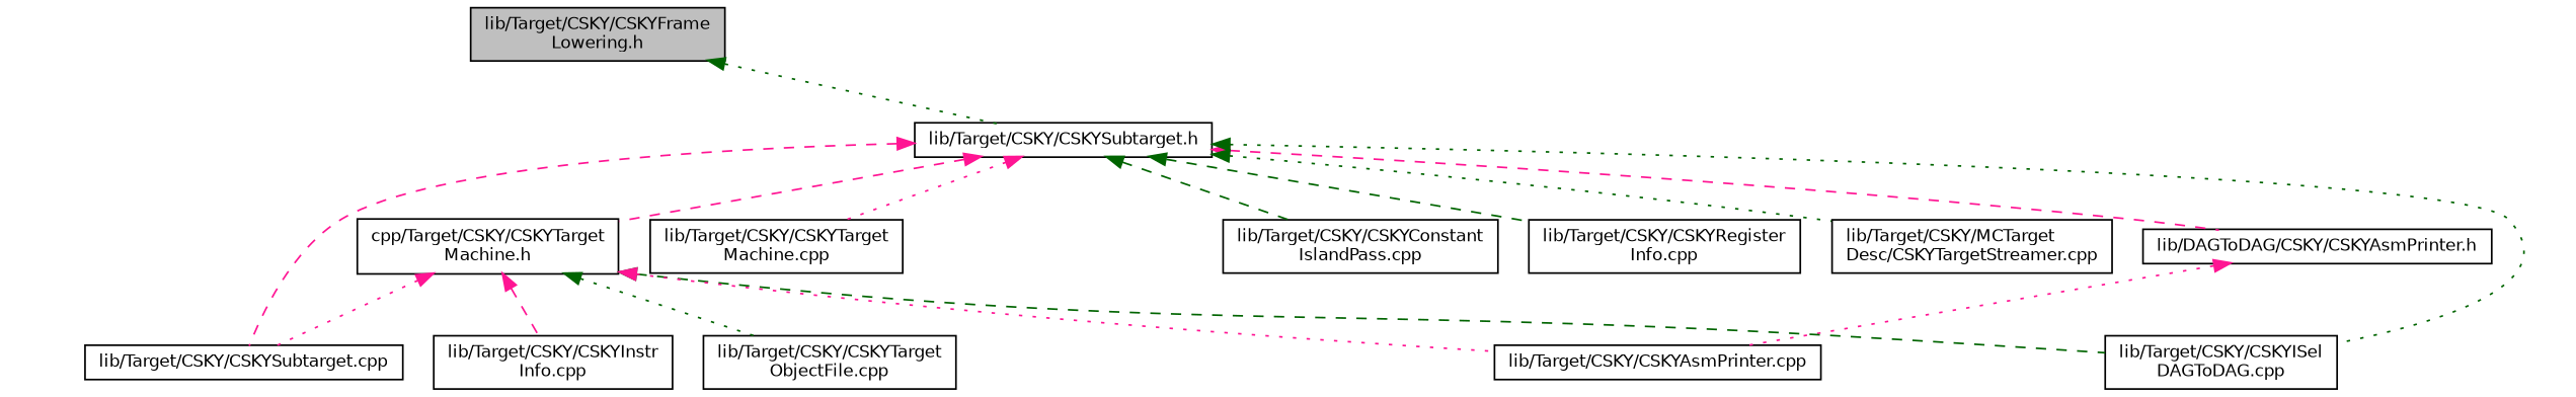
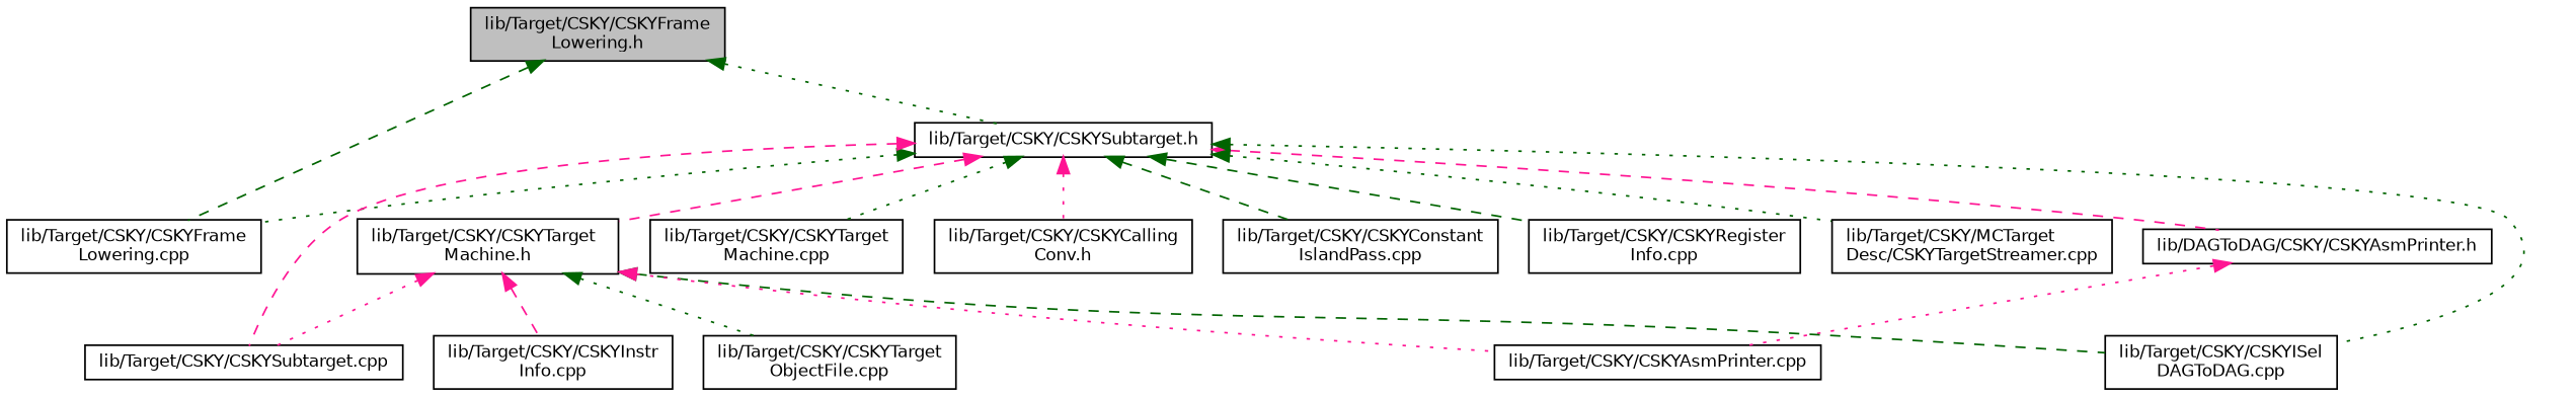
  digraph {
    node [color=black fontname=Helvetica fontsize=10 shape=record]
    edge [color=darkgreen dir=back fontname=Helvetica fontsize=10 labelfontname=Helvetica labelfontsize=10 style=dotted]
    n1 [fillcolor=grey75 fontcolor=black height=0.2 label="lib/Target/CSKY/CSKYFrame\lLowering.h" style=filled width=0.4]
    n2 [height=0.2 label="lib/Target/CSKY/CSKYSubtarget.h" width=0.4]
+   n3 [height=0.2 label="lib/Target/CSKY/CSKYFrame\lLowering.cpp" width=0.4]
    n4 [height=0.2 label="lib/DAGToDAG/CSKY/CSKYAsmPrinter.h" width=0.4]
-   n5 [height=0.2 label="cpp/Target/CSKY/CSKYTarget\lMachine.h" width=0.4]
+   n5 [height=0.2 label="lib/Target/CSKY/CSKYTarget\lMachine.h" width=0.4]
    n6 [height=0.2 label="lib/Target/CSKY/CSKYISel\lDAGToDAG.cpp" width=0.4]
    n7 [height=0.2 label="lib/Target/CSKY/CSKYTarget\lMachine.cpp" width=0.4]
+   n8 [height=0.2 label="lib/Target/CSKY/CSKYCalling\lConv.h" width=0.4]
    n9 [height=0.2 label="lib/Target/CSKY/CSKYConstant\lIslandPass.cpp" width=0.4]
    n10 [height=0.2 label="lib/Target/CSKY/CSKYRegister\lInfo.cpp" width=0.4]
    n11 [height=0.2 label="lib/Target/CSKY/CSKYSubtarget.cpp" width=0.4]
    n12 [height=0.2 label="lib/Target/CSKY/MCTarget\lDesc/CSKYTargetStreamer.cpp" width=0.4]
    n13 [height=0.2 label="lib/Target/CSKY/CSKYAsmPrinter.cpp" width=0.4]
    n14 [height=0.2 label="lib/Target/CSKY/CSKYInstr\lInfo.cpp" width=0.4]
    n15 [height=0.2 label="lib/Target/CSKY/CSKYTarget\lObjectFile.cpp" width=0.4]
    n1 -> n2
+   n1 -> n3 [style=dashed]
+   n2 -> n3
    n2 -> n4 [color=deeppink style=dashed]
    n2 -> n5 [color=deeppink style=dashed]
    n2 -> n6
-   n2 -> n7 [color=deeppink]
+   n2 -> n7
+   n2 -> n8 [color=deeppink]
    n2 -> n9 [style=dashed]
    n2 -> n10 [style=dashed]
    n2 -> n11 [color=deeppink style=dashed]
    n2 -> n12
    n4 -> n13 [color=deeppink]
    n5 -> n6 [style=dashed]
    n5 -> n11 [color=deeppink]
    n5 -> n13 [color=deeppink]
    n5 -> n14 [color=deeppink style=dashed]
    n5 -> n15
  }
